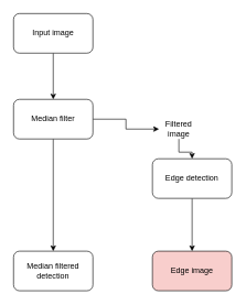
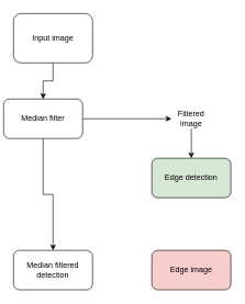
  <mxCell id="0" />
  <mxCell id="1" parent="0" />
  <mxCell id="2" value="" style="edgeStyle=orthogonalEdgeStyle;rounded=0;orthogonalLoop=1;jettySize=auto;html=1;" parent="1" source="3" target="6" edge="1"><mxGeometry relative="1" as="geometry" /></mxCell>
- <mxCell id="3" value="Input image" style="rounded=1;whiteSpace=wrap;html=1;" parent="1" vertex="1"><mxGeometry x="20" y="20" width="120" height="60" as="geometry" /></mxCell>
+ <mxCell id="3" value="Input image" style="rounded=1;whiteSpace=wrap;html=1;" parent="1" vertex="1"><mxGeometry x="20" y="20" width="120" height="75" as="geometry" /></mxCell>
  <mxCell id="4" value="" style="edgeStyle=orthogonalEdgeStyle;rounded=0;orthogonalLoop=1;jettySize=auto;html=1;" parent="1" source="6" target="9" edge="1"><mxGeometry relative="1" as="geometry" /></mxCell>
  <mxCell id="5" style="edgeStyle=orthogonalEdgeStyle;rounded=0;orthogonalLoop=1;jettySize=auto;html=1;" edge="1" parent="1" source="6" target="12"><mxGeometry relative="1" as="geometry" /></mxCell>
- <mxCell id="6" value="Median filter" style="rounded=1;whiteSpace=wrap;html=1;" parent="1" vertex="1"><mxGeometry x="20" y="150" width="120" height="60" as="geometry" /></mxCell>
- <mxCell id="7" value="" style="edgeStyle=orthogonalEdgeStyle;rounded=0;orthogonalLoop=1;jettySize=auto;html=1;" parent="1" source="8" target="10" edge="1"><mxGeometry relative="1" as="geometry" /></mxCell>
- <mxCell id="8" value="Edge detection" style="rounded=1;whiteSpace=wrap;html=1;" parent="1" vertex="1"><mxGeometry x="230" y="240" width="120" height="60" as="geometry" /></mxCell>
+ <mxCell id="6" value="Median filter" style="rounded=1;whiteSpace=wrap;html=1;" parent="1" vertex="1"><mxGeometry x="5" y="150" width="120" height="60" as="geometry" /></mxCell>
+ <mxCell id="8" value="Edge detection" style="rounded=1;whiteSpace=wrap;html=1;fillColor=#d5e8d4;" parent="1" vertex="1"><mxGeometry x="230" y="240" width="120" height="60" as="geometry" /></mxCell>
  <mxCell id="9" value="Median filtered detection" style="whiteSpace=wrap;html=1;rounded=1;" parent="1" vertex="1"><mxGeometry x="20" y="380" width="120" height="60" as="geometry" /></mxCell>
  <mxCell id="10" value="Edge image" style="whiteSpace=wrap;html=1;rounded=1;fillColor=#f8cecc;" parent="1" vertex="1"><mxGeometry x="230" y="380" width="120" height="60" as="geometry" /></mxCell>
  <mxCell id="11" value="" style="edgeStyle=orthogonalEdgeStyle;rounded=0;orthogonalLoop=1;jettySize=auto;html=1;" parent="1" source="12" target="8" edge="1"><mxGeometry relative="1" as="geometry" /></mxCell>
- <mxCell id="12" value="Filtered image" style="text;html=1;align=center;verticalAlign=middle;whiteSpace=wrap;rounded=0;" parent="1" vertex="1"><mxGeometry x="240" y="180" width="60" height="30" as="geometry" /></mxCell>
+ <mxCell id="12" value="Filtered image" style="text;html=1;align=center;verticalAlign=middle;whiteSpace=wrap;rounded=0;" parent="1" vertex="1"><mxGeometry x="260" y="165" width="60" height="30" as="geometry" /></mxCell>
